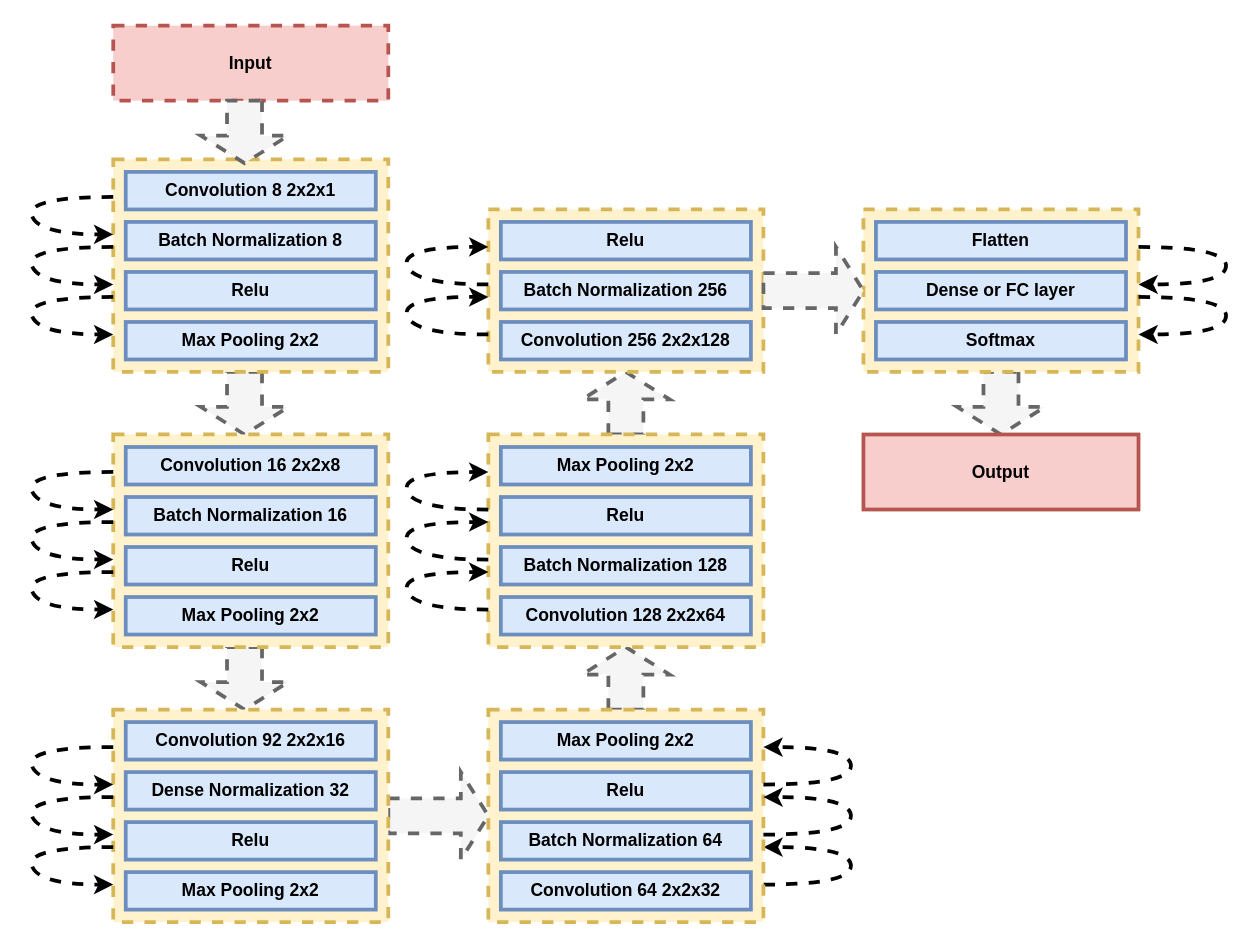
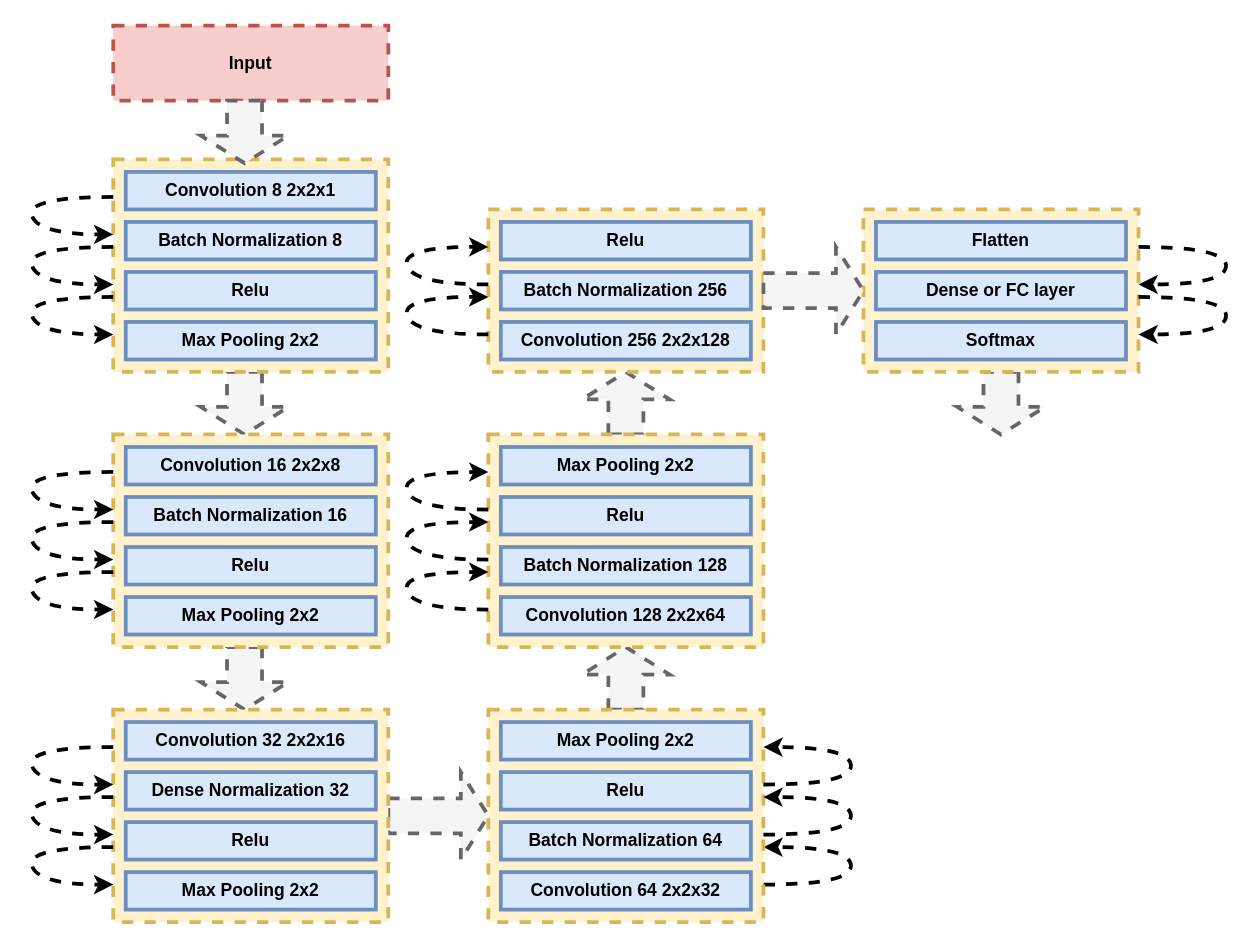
  <mxCell id="0" />
  <mxCell id="1" parent="0" />
  <mxCell id="2" value="" style="curved=1;endArrow=classic;html=1;dashed=1;strokeWidth=3;fontStyle=1;fontSize=14;" parent="1" edge="1"><mxGeometry width="50" height="50" relative="1" as="geometry"><mxPoint x="610" y="707" as="sourcePoint" /><mxPoint x="610" y="677" as="targetPoint" /><Array as="points"><mxPoint x="680" y="707" /><mxPoint x="680" y="677" /></Array></mxGeometry></mxCell>
  <mxCell id="3" value="" style="html=1;shadow=0;dashed=1;align=center;verticalAlign=middle;shape=mxgraph.arrows2.arrow;dy=0.6;dx=22;direction=east;notch=0;fillColor=#f5f5f5;strokeColor=#666666;fontColor=#333333;strokeWidth=3;fontStyle=1;fontSize=14;" parent="1" vertex="1"><mxGeometry x="310" y="617" width="80" height="70" as="geometry" /></mxCell>
  <mxCell id="4" value="" style="html=1;shadow=0;dashed=1;align=center;verticalAlign=middle;shape=mxgraph.arrows2.arrow;dy=0.6;dx=22;direction=south;notch=0;fillColor=#f5f5f5;strokeColor=#666666;fontColor=#333333;rotation=-180;strokeWidth=3;fontStyle=1;fontSize=14;" parent="1" vertex="1"><mxGeometry x="465" y="517" width="70" height="50" as="geometry" /></mxCell>
  <mxCell id="5" value="" style="html=1;shadow=0;dashed=1;align=center;verticalAlign=middle;shape=mxgraph.arrows2.arrow;dy=0.6;dx=22;direction=south;notch=0;fillColor=#f5f5f5;strokeColor=#666666;fontColor=#333333;rotation=-180;strokeWidth=3;fontStyle=1;fontSize=14;" parent="1" vertex="1"><mxGeometry x="465" y="297" width="70" height="50" as="geometry" /></mxCell>
  <mxCell id="6" value="" style="html=1;shadow=0;dashed=1;align=center;verticalAlign=middle;shape=mxgraph.arrows2.arrow;dy=0.6;dx=22;direction=south;notch=0;fillColor=#f5f5f5;strokeColor=#666666;fontColor=#333333;strokeWidth=3;fontStyle=1;fontSize=14;" parent="1" vertex="1"><mxGeometry x="160" y="517" width="70" height="50" as="geometry" /></mxCell>
  <mxCell id="7" value="" style="html=1;shadow=0;dashed=1;align=center;verticalAlign=middle;shape=mxgraph.arrows2.arrow;dy=0.6;dx=22;direction=south;notch=0;fillColor=#f5f5f5;strokeColor=#666666;fontColor=#333333;strokeWidth=3;fontStyle=1;fontSize=14;" parent="1" vertex="1"><mxGeometry x="765" y="297" width="70" height="50" as="geometry" /></mxCell>
  <mxCell id="8" value="" style="html=1;shadow=0;dashed=1;align=center;verticalAlign=middle;shape=mxgraph.arrows2.arrow;dy=0.6;dx=22;direction=south;notch=0;fillColor=#f5f5f5;strokeColor=#666666;fontColor=#333333;strokeWidth=3;fontStyle=1;fontSize=14;" parent="1" vertex="1"><mxGeometry x="160" y="297" width="70" height="50" as="geometry" /></mxCell>
  <mxCell id="9" value="" style="rounded=0;whiteSpace=wrap;html=1;fillColor=#fff2cc;strokeColor=#d6b656;dashed=1;fontStyle=1;strokeWidth=3;fontSize=14;" parent="1" vertex="1"><mxGeometry x="90" y="127" width="220" height="170" as="geometry" /></mxCell>
  <mxCell id="10" value="Convolution 8 2x2x1" style="rounded=0;whiteSpace=wrap;html=1;fillColor=#dae8fc;strokeColor=#6c8ebf;fontStyle=1;strokeWidth=3;fontSize=14;" parent="1" vertex="1"><mxGeometry x="100" y="137" width="200" height="30" as="geometry" /></mxCell>
  <mxCell id="11" value="Max Pooling 2x2" style="rounded=0;whiteSpace=wrap;html=1;fillColor=#dae8fc;strokeColor=#6c8ebf;fontStyle=1;strokeWidth=3;fontSize=14;" parent="1" vertex="1"><mxGeometry x="100" y="257" width="200" height="30" as="geometry" /></mxCell>
  <mxCell id="12" value="Relu" style="rounded=0;whiteSpace=wrap;html=1;fillColor=#dae8fc;strokeColor=#6c8ebf;fontStyle=1;strokeWidth=3;fontSize=14;" parent="1" vertex="1"><mxGeometry x="100" y="217" width="200" height="30" as="geometry" /></mxCell>
  <mxCell id="13" value="Batch Normalization 8" style="rounded=0;whiteSpace=wrap;html=1;fillColor=#dae8fc;strokeColor=#6c8ebf;fontStyle=1;strokeWidth=3;fontSize=14;" parent="1" vertex="1"><mxGeometry x="100" y="177" width="200" height="30" as="geometry" /></mxCell>
  <mxCell id="14" value="" style="rounded=0;whiteSpace=wrap;html=1;fillColor=#fff2cc;strokeColor=#d6b656;dashed=1;fontStyle=1;strokeWidth=3;fontSize=14;" parent="1" vertex="1"><mxGeometry x="90" y="347" width="220" height="170" as="geometry" /></mxCell>
  <mxCell id="15" value="Convolution 16 2x2x8" style="rounded=0;whiteSpace=wrap;html=1;fillColor=#dae8fc;strokeColor=#6c8ebf;fontStyle=1;strokeWidth=3;fontSize=14;" parent="1" vertex="1"><mxGeometry x="100" y="357" width="200" height="30" as="geometry" /></mxCell>
  <mxCell id="16" value="&lt;span style=&quot;font-size: 14px;&quot;&gt;Max Pooling 2x2&lt;/span&gt;" style="rounded=0;whiteSpace=wrap;html=1;fillColor=#dae8fc;strokeColor=#6c8ebf;fontStyle=1;strokeWidth=3;fontSize=14;" parent="1" vertex="1"><mxGeometry x="100" y="477" width="200" height="30" as="geometry" /></mxCell>
  <mxCell id="17" value="&lt;span style=&quot;font-size: 14px;&quot;&gt;Relu&lt;/span&gt;" style="rounded=0;whiteSpace=wrap;html=1;fillColor=#dae8fc;strokeColor=#6c8ebf;fontStyle=1;strokeWidth=3;fontSize=14;" parent="1" vertex="1"><mxGeometry x="100" y="437" width="200" height="30" as="geometry" /></mxCell>
  <mxCell id="18" value="&lt;span style=&quot;font-size: 14px;&quot;&gt;Batch Normalization 16&lt;/span&gt;" style="rounded=0;whiteSpace=wrap;html=1;fillColor=#dae8fc;strokeColor=#6c8ebf;fontStyle=1;strokeWidth=3;fontSize=14;" parent="1" vertex="1"><mxGeometry x="100" y="397" width="200" height="30" as="geometry" /></mxCell>
  <mxCell id="19" value="" style="rounded=0;whiteSpace=wrap;html=1;fillColor=#fff2cc;strokeColor=#d6b656;dashed=1;fontStyle=1;strokeWidth=3;fontSize=14;" parent="1" vertex="1"><mxGeometry x="90" y="567" width="220" height="170" as="geometry" /></mxCell>
- <mxCell id="20" value="Convolution 92 2x2x16" style="rounded=0;whiteSpace=wrap;html=1;fillColor=#dae8fc;strokeColor=#6c8ebf;fontStyle=1;strokeWidth=3;fontSize=14;" parent="1" vertex="1"><mxGeometry x="100" y="577" width="200" height="30" as="geometry" /></mxCell>
+ <mxCell id="20" value="Convolution 32 2x2x16" style="rounded=0;whiteSpace=wrap;html=1;fillColor=#dae8fc;strokeColor=#6c8ebf;fontStyle=1;strokeWidth=3;fontSize=14;" parent="1" vertex="1"><mxGeometry x="100" y="577" width="200" height="30" as="geometry" /></mxCell>
  <mxCell id="21" value="&lt;span style=&quot;font-size: 14px;&quot;&gt;Max Pooling 2x2&lt;/span&gt;" style="rounded=0;whiteSpace=wrap;html=1;fillColor=#dae8fc;strokeColor=#6c8ebf;fontStyle=1;strokeWidth=3;fontSize=14;" parent="1" vertex="1"><mxGeometry x="100" y="697" width="200" height="30" as="geometry" /></mxCell>
  <mxCell id="22" value="&lt;span style=&quot;font-size: 14px;&quot;&gt;Relu&lt;/span&gt;" style="rounded=0;whiteSpace=wrap;html=1;fillColor=#dae8fc;strokeColor=#6c8ebf;fontStyle=1;strokeWidth=3;fontSize=14;" parent="1" vertex="1"><mxGeometry x="100" y="657" width="200" height="30" as="geometry" /></mxCell>
  <mxCell id="23" value="&lt;span style=&quot;font-size: 14px;&quot;&gt;Dense Normalization 32&lt;/span&gt;" style="rounded=0;whiteSpace=wrap;html=1;fillColor=#dae8fc;strokeColor=#6c8ebf;fontStyle=1;strokeWidth=3;fontSize=14;" parent="1" vertex="1"><mxGeometry x="100" y="617" width="200" height="30" as="geometry" /></mxCell>
  <mxCell id="24" value="" style="rounded=0;whiteSpace=wrap;html=1;fillColor=#fff2cc;strokeColor=#d6b656;dashed=1;fontStyle=1;strokeWidth=3;fontSize=14;" parent="1" vertex="1"><mxGeometry x="390" y="167" width="220" height="130" as="geometry" /></mxCell>
  <mxCell id="25" value="Convolution 256 2x2x128" style="rounded=0;whiteSpace=wrap;html=1;fillColor=#dae8fc;strokeColor=#6c8ebf;fontStyle=1;strokeWidth=3;fontSize=14;" parent="1" vertex="1"><mxGeometry x="400" y="257" width="200" height="30" as="geometry" /></mxCell>
  <mxCell id="26" value="Batch Normalization 256" style="rounded=0;whiteSpace=wrap;html=1;fillColor=#dae8fc;strokeColor=#6c8ebf;fontStyle=1;strokeWidth=3;fontSize=14;" parent="1" vertex="1"><mxGeometry x="400" y="217" width="200" height="30" as="geometry" /></mxCell>
  <mxCell id="27" value="Relu" style="rounded=0;whiteSpace=wrap;html=1;fillColor=#dae8fc;strokeColor=#6c8ebf;fontStyle=1;strokeWidth=3;fontSize=14;" parent="1" vertex="1"><mxGeometry x="400" y="177" width="200" height="30" as="geometry" /></mxCell>
  <mxCell id="28" value="" style="rounded=0;whiteSpace=wrap;html=1;fillColor=#fff2cc;strokeColor=#d6b656;dashed=1;fontStyle=1;strokeWidth=3;fontSize=14;" parent="1" vertex="1"><mxGeometry x="390" y="347" width="220" height="170" as="geometry" /></mxCell>
  <mxCell id="29" value="&lt;span style=&quot;font-size: 14px;&quot;&gt;Max Pooling 2x2&lt;/span&gt;" style="rounded=0;whiteSpace=wrap;html=1;fillColor=#dae8fc;strokeColor=#6c8ebf;fontStyle=1;strokeWidth=3;fontSize=14;" parent="1" vertex="1"><mxGeometry x="400" y="357" width="200" height="30" as="geometry" /></mxCell>
  <mxCell id="30" value="Convolution 128 2x2x64" style="rounded=0;whiteSpace=wrap;html=1;fillColor=#dae8fc;strokeColor=#6c8ebf;fontStyle=1;strokeWidth=3;fontSize=14;" parent="1" vertex="1"><mxGeometry x="400" y="477" width="200" height="30" as="geometry" /></mxCell>
  <mxCell id="31" value="&lt;span style=&quot;font-size: 14px;&quot;&gt;Batch Normalization 128&lt;/span&gt;" style="rounded=0;whiteSpace=wrap;html=1;fillColor=#dae8fc;strokeColor=#6c8ebf;fontStyle=1;strokeWidth=3;fontSize=14;" parent="1" vertex="1"><mxGeometry x="400" y="437" width="200" height="30" as="geometry" /></mxCell>
  <mxCell id="32" value="&lt;span style=&quot;font-size: 14px;&quot;&gt;Relu&lt;/span&gt;" style="rounded=0;whiteSpace=wrap;html=1;fillColor=#dae8fc;strokeColor=#6c8ebf;fontStyle=1;strokeWidth=3;fontSize=14;" parent="1" vertex="1"><mxGeometry x="400" y="397" width="200" height="30" as="geometry" /></mxCell>
  <mxCell id="33" value="" style="rounded=0;whiteSpace=wrap;html=1;fillColor=#fff2cc;strokeColor=#d6b656;dashed=1;fontStyle=1;strokeWidth=3;fontSize=14;" parent="1" vertex="1"><mxGeometry x="390" y="567" width="220" height="170" as="geometry" /></mxCell>
  <mxCell id="34" value="&lt;span style=&quot;font-size: 14px;&quot;&gt;Max Pooling 2x2&lt;/span&gt;" style="rounded=0;whiteSpace=wrap;html=1;fillColor=#dae8fc;strokeColor=#6c8ebf;fontStyle=1;strokeWidth=3;fontSize=14;" parent="1" vertex="1"><mxGeometry x="400" y="577" width="200" height="30" as="geometry" /></mxCell>
  <mxCell id="35" value="&lt;span style=&quot;font-size: 14px;&quot;&gt;Batch Normalization 64&lt;/span&gt;" style="rounded=0;whiteSpace=wrap;html=1;fillColor=#dae8fc;strokeColor=#6c8ebf;fontStyle=1;strokeWidth=3;fontSize=14;" parent="1" vertex="1"><mxGeometry x="400" y="657" width="200" height="30" as="geometry" /></mxCell>
  <mxCell id="36" value="&lt;span style=&quot;font-size: 14px;&quot;&gt;Relu&lt;/span&gt;" style="rounded=0;whiteSpace=wrap;html=1;fillColor=#dae8fc;strokeColor=#6c8ebf;fontStyle=1;strokeWidth=3;fontSize=14;" parent="1" vertex="1"><mxGeometry x="400" y="617" width="200" height="30" as="geometry" /></mxCell>
  <mxCell id="37" value="" style="rounded=0;whiteSpace=wrap;html=1;fillColor=#fff2cc;strokeColor=#d6b656;dashed=1;fontStyle=1;strokeWidth=3;fontSize=14;" parent="1" vertex="1"><mxGeometry x="690" y="167" width="220" height="130" as="geometry" /></mxCell>
  <mxCell id="38" value="Flatten" style="rounded=0;whiteSpace=wrap;html=1;fillColor=#dae8fc;strokeColor=#6c8ebf;fontStyle=1;strokeWidth=3;fontSize=14;" parent="1" vertex="1"><mxGeometry x="700" y="177" width="200" height="30" as="geometry" /></mxCell>
  <mxCell id="39" value="Softmax" style="rounded=0;whiteSpace=wrap;html=1;fillColor=#dae8fc;strokeColor=#6c8ebf;fontStyle=1;strokeWidth=3;fontSize=14;" parent="1" vertex="1"><mxGeometry x="700" y="257" width="200" height="30" as="geometry" /></mxCell>
  <mxCell id="40" value="Dense or FC layer" style="rounded=0;whiteSpace=wrap;html=1;fillColor=#dae8fc;strokeColor=#6c8ebf;fontStyle=1;strokeWidth=3;fontSize=14;" parent="1" vertex="1"><mxGeometry x="700" y="217" width="200" height="30" as="geometry" /></mxCell>
  <mxCell id="41" value="Input" style="rounded=0;whiteSpace=wrap;html=1;fillColor=#f8cecc;strokeColor=#b85450;fontStyle=1;strokeWidth=3;fontSize=14;dashed=1;" parent="1" vertex="1"><mxGeometry x="90" y="20" width="220" height="60" as="geometry" /></mxCell>
- <mxCell id="42" value="Output" style="rounded=0;whiteSpace=wrap;html=1;fillColor=#f8cecc;strokeColor=#b85450;fontStyle=1;strokeWidth=3;fontSize=14;" parent="1" vertex="1"><mxGeometry x="690" y="347" width="220" height="60" as="geometry" /></mxCell>
  <mxCell id="43" value="Convolution 64 2x2x32" style="rounded=0;whiteSpace=wrap;html=1;fillColor=#dae8fc;strokeColor=#6c8ebf;fontStyle=1;strokeWidth=3;fontSize=14;" parent="1" vertex="1"><mxGeometry x="400" y="697" width="200" height="30" as="geometry" /></mxCell>
  <mxCell id="44" value="" style="html=1;shadow=0;dashed=1;align=center;verticalAlign=middle;shape=mxgraph.arrows2.arrow;dy=0.6;dx=22;direction=south;notch=0;fillColor=#f5f5f5;strokeColor=#666666;fontColor=#333333;fontStyle=1;strokeWidth=3;fontSize=14;" parent="1" vertex="1"><mxGeometry x="160" y="80" width="70" height="50" as="geometry" /></mxCell>
  <mxCell id="45" value="" style="curved=1;endArrow=classic;html=1;dashed=1;strokeWidth=3;fontStyle=1;fontSize=14;" parent="1" edge="1"><mxGeometry width="50" height="50" relative="1" as="geometry"><mxPoint x="90" y="197" as="sourcePoint" /><mxPoint x="90" y="227" as="targetPoint" /><Array as="points"><mxPoint x="20" y="197" /><mxPoint x="30" y="227" /></Array></mxGeometry></mxCell>
  <mxCell id="46" value="" style="curved=1;endArrow=classic;html=1;dashed=1;strokeWidth=3;fontStyle=1;fontSize=14;" parent="1" edge="1"><mxGeometry width="50" height="50" relative="1" as="geometry"><mxPoint x="90" y="157" as="sourcePoint" /><mxPoint x="90" y="187" as="targetPoint" /><Array as="points"><mxPoint x="20" y="157" /><mxPoint x="30" y="187" /></Array></mxGeometry></mxCell>
  <mxCell id="47" value="" style="curved=1;endArrow=classic;html=1;dashed=1;strokeWidth=3;fontStyle=1;fontSize=14;" parent="1" edge="1"><mxGeometry width="50" height="50" relative="1" as="geometry"><mxPoint x="90" y="237" as="sourcePoint" /><mxPoint x="90" y="267" as="targetPoint" /><Array as="points"><mxPoint x="20" y="237" /><mxPoint x="30" y="267" /></Array></mxGeometry></mxCell>
  <mxCell id="48" value="" style="curved=1;endArrow=classic;html=1;dashed=1;strokeWidth=3;fontStyle=1;fontSize=14;" parent="1" edge="1"><mxGeometry width="50" height="50" relative="1" as="geometry"><mxPoint x="90" y="417" as="sourcePoint" /><mxPoint x="90" y="447" as="targetPoint" /><Array as="points"><mxPoint x="20" y="417" /><mxPoint x="30" y="447" /></Array></mxGeometry></mxCell>
  <mxCell id="49" value="" style="curved=1;endArrow=classic;html=1;dashed=1;strokeWidth=3;fontStyle=1;fontSize=14;" parent="1" edge="1"><mxGeometry width="50" height="50" relative="1" as="geometry"><mxPoint x="90" y="377" as="sourcePoint" /><mxPoint x="90" y="407" as="targetPoint" /><Array as="points"><mxPoint x="20" y="377" /><mxPoint x="30" y="407" /></Array></mxGeometry></mxCell>
  <mxCell id="50" value="" style="curved=1;endArrow=classic;html=1;dashed=1;strokeWidth=3;fontStyle=1;fontSize=14;" parent="1" edge="1"><mxGeometry width="50" height="50" relative="1" as="geometry"><mxPoint x="90" y="457" as="sourcePoint" /><mxPoint x="90" y="487" as="targetPoint" /><Array as="points"><mxPoint x="20" y="457" /><mxPoint x="30" y="487" /></Array></mxGeometry></mxCell>
  <mxCell id="51" value="" style="curved=1;endArrow=classic;html=1;dashed=1;strokeWidth=3;fontStyle=1;fontSize=14;" parent="1" edge="1"><mxGeometry width="50" height="50" relative="1" as="geometry"><mxPoint x="90" y="637" as="sourcePoint" /><mxPoint x="90" y="667" as="targetPoint" /><Array as="points"><mxPoint x="20" y="637" /><mxPoint x="30" y="667" /></Array></mxGeometry></mxCell>
  <mxCell id="52" value="" style="curved=1;endArrow=classic;html=1;dashed=1;strokeWidth=3;fontStyle=1;fontSize=14;" parent="1" edge="1"><mxGeometry width="50" height="50" relative="1" as="geometry"><mxPoint x="90" y="597" as="sourcePoint" /><mxPoint x="90" y="627" as="targetPoint" /><Array as="points"><mxPoint x="20" y="597" /><mxPoint x="30" y="627" /></Array></mxGeometry></mxCell>
  <mxCell id="53" value="" style="curved=1;endArrow=classic;html=1;dashed=1;strokeWidth=3;fontStyle=1;fontSize=14;" parent="1" edge="1"><mxGeometry width="50" height="50" relative="1" as="geometry"><mxPoint x="90" y="677" as="sourcePoint" /><mxPoint x="90" y="707" as="targetPoint" /><Array as="points"><mxPoint x="20" y="677" /><mxPoint x="30" y="707" /></Array></mxGeometry></mxCell>
  <mxCell id="54" value="" style="curved=1;endArrow=classic;html=1;dashed=1;strokeWidth=3;fontStyle=1;fontSize=14;" parent="1" edge="1"><mxGeometry width="50" height="50" relative="1" as="geometry"><mxPoint x="390" y="447" as="sourcePoint" /><mxPoint x="390" y="417" as="targetPoint" /><Array as="points"><mxPoint x="330" y="447" /><mxPoint x="320" y="417" /></Array></mxGeometry></mxCell>
  <mxCell id="55" value="" style="curved=1;endArrow=classic;html=1;dashed=1;strokeWidth=3;fontStyle=1;fontSize=14;" parent="1" edge="1"><mxGeometry width="50" height="50" relative="1" as="geometry"><mxPoint x="390" y="407" as="sourcePoint" /><mxPoint x="390" y="377" as="targetPoint" /><Array as="points"><mxPoint x="330" y="407" /><mxPoint x="320" y="377" /></Array></mxGeometry></mxCell>
  <mxCell id="56" value="" style="curved=1;endArrow=classic;html=1;dashed=1;strokeWidth=3;fontStyle=1;fontSize=14;" parent="1" edge="1"><mxGeometry width="50" height="50" relative="1" as="geometry"><mxPoint x="390" y="487" as="sourcePoint" /><mxPoint x="390" y="457" as="targetPoint" /><Array as="points"><mxPoint x="330" y="487" /><mxPoint x="320" y="457" /></Array></mxGeometry></mxCell>
  <mxCell id="57" value="" style="curved=1;endArrow=classic;html=1;dashed=1;shadow=0;strokeWidth=3;fontStyle=1;fontSize=14;" parent="1" edge="1"><mxGeometry width="50" height="50" relative="1" as="geometry"><mxPoint x="390" y="227" as="sourcePoint" /><mxPoint x="390" y="197" as="targetPoint" /><Array as="points"><mxPoint x="330" y="227" /><mxPoint x="320" y="197" /></Array></mxGeometry></mxCell>
  <mxCell id="58" value="" style="curved=1;endArrow=classic;html=1;dashed=1;strokeWidth=3;fontStyle=1;fontSize=14;" parent="1" edge="1"><mxGeometry width="50" height="50" relative="1" as="geometry"><mxPoint x="390" y="267" as="sourcePoint" /><mxPoint x="390" y="237" as="targetPoint" /><Array as="points"><mxPoint x="330" y="267" /><mxPoint x="320" y="237" /></Array></mxGeometry></mxCell>
  <mxCell id="59" value="" style="html=1;shadow=0;dashed=1;align=center;verticalAlign=middle;shape=mxgraph.arrows2.arrow;dy=0.6;dx=22;direction=east;notch=0;strokeWidth=3;fontStyle=1;fillColor=#f5f5f5;fontColor=#333333;strokeColor=#666666;fontSize=14;" parent="1" vertex="1"><mxGeometry x="610" y="197" width="80" height="70" as="geometry" /></mxCell>
  <mxCell id="60" value="" style="curved=1;endArrow=classic;html=1;dashed=1;strokeWidth=3;fontStyle=1;fontSize=14;" parent="1" edge="1"><mxGeometry width="50" height="50" relative="1" as="geometry"><mxPoint x="610" y="667" as="sourcePoint" /><mxPoint x="610" y="637" as="targetPoint" /><Array as="points"><mxPoint x="680" y="667" /><mxPoint x="680" y="637" /></Array></mxGeometry></mxCell>
  <mxCell id="61" value="" style="curved=1;endArrow=classic;html=1;dashed=1;strokeWidth=3;fontStyle=1;fontSize=14;" parent="1" edge="1"><mxGeometry width="50" height="50" relative="1" as="geometry"><mxPoint x="610" y="627" as="sourcePoint" /><mxPoint x="610" y="597" as="targetPoint" /><Array as="points"><mxPoint x="680" y="627" /><mxPoint x="680" y="597" /></Array></mxGeometry></mxCell>
  <mxCell id="62" value="" style="curved=1;endArrow=classic;html=1;dashed=1;strokeWidth=3;fontStyle=1;fontSize=14;" parent="1" edge="1"><mxGeometry width="50" height="50" relative="1" as="geometry"><mxPoint x="910" y="237" as="sourcePoint" /><mxPoint x="910" y="267" as="targetPoint" /><Array as="points"><mxPoint x="980" y="237" /><mxPoint x="980" y="267" /></Array></mxGeometry></mxCell>
  <mxCell id="63" value="" style="curved=1;endArrow=classic;html=1;dashed=1;strokeWidth=3;fontStyle=1;fontSize=14;" parent="1" edge="1"><mxGeometry width="50" height="50" relative="1" as="geometry"><mxPoint x="910" y="197" as="sourcePoint" /><mxPoint x="910" y="227" as="targetPoint" /><Array as="points"><mxPoint x="980" y="197" /><mxPoint x="980" y="227" /></Array></mxGeometry></mxCell>
